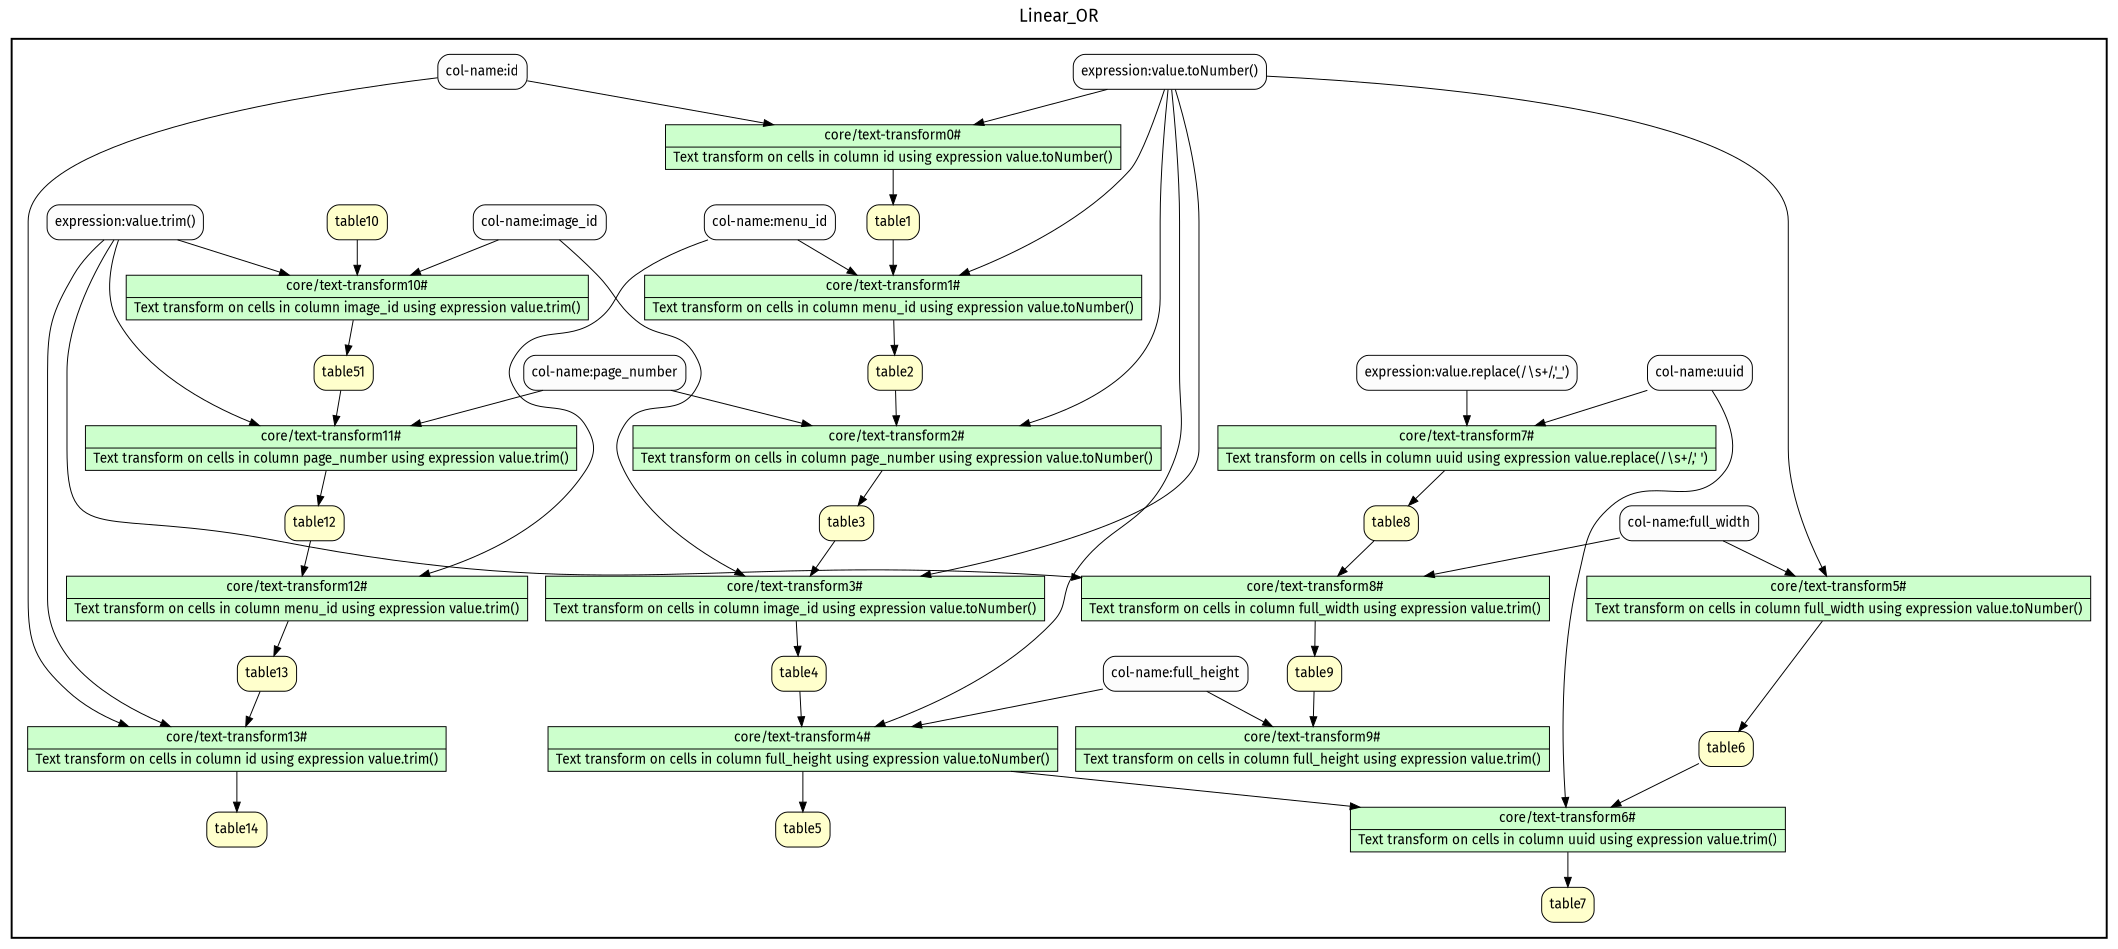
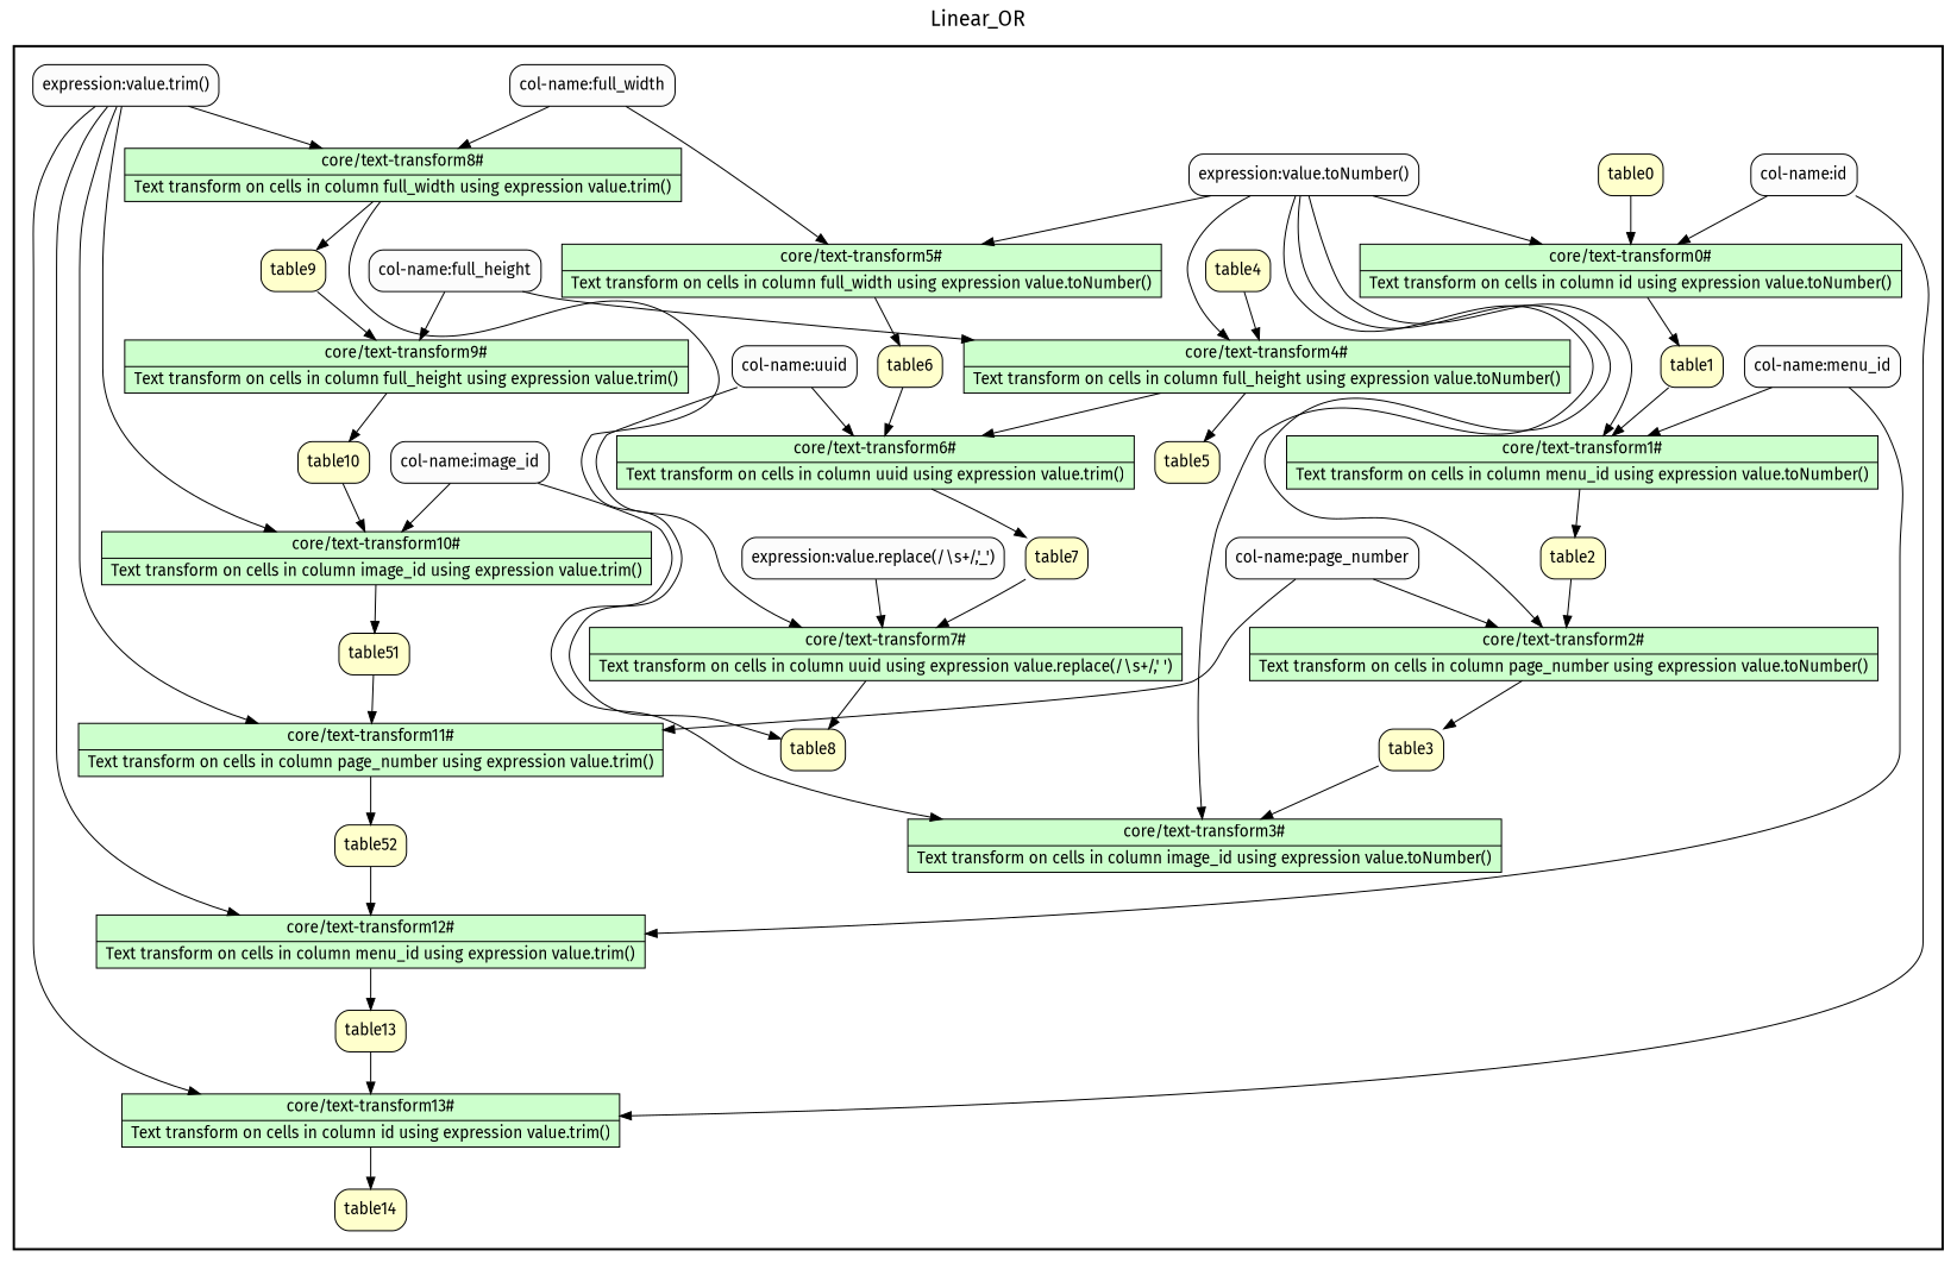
  digraph {
    fontname="Fira Sans"
    fontsize=18
    label=Linear_OR
    labelloc=t
    rankdir=TB
    node [fillcolor="#FFFFCC" fontname="Fira Sans" peripheries=1 shape=box style="rounded,filled"]
    edge [fontname="Fira Sans"]
    n1 [fillcolor="#CCFFCC" label="{<f0> core/text-transform0# |<f1> Text transform on cells in column id using expression value.toNumber()}" rankdir=LR shape=record style=filled]
    table1
    n3 [fillcolor="#CCFFCC" label="{<f0> core/text-transform1# |<f1> Text transform on cells in column menu_id using expression value.toNumber()}" rankdir=LR shape=record style=filled]
    table2
    n5 [fillcolor="#CCFFCC" label="{<f0> core/text-transform2# |<f1> Text transform on cells in column page_number using expression value.toNumber()}" rankdir=LR shape=record style=filled]
    table3
    n7 [fillcolor="#CCFFCC" label="{<f0> core/text-transform3# |<f1> Text transform on cells in column image_id using expression value.toNumber()}" rankdir=LR shape=record style=filled]
    table4
    n9 [fillcolor="#CCFFCC" label="{<f0> core/text-transform4# |<f1> Text transform on cells in column full_height using expression value.toNumber()}" rankdir=LR shape=record style=filled]
    table5
    n11 [fillcolor="#CCFFCC" label="{<f0> core/text-transform5# |<f1> Text transform on cells in column full_width using expression value.toNumber()}" rankdir=LR shape=record style=filled]
    table6
    n13 [fillcolor="#CCFFCC" label="{<f0> core/text-transform6# |<f1> Text transform on cells in column uuid using expression value.trim()}" rankdir=LR shape=record style=filled]
    table7
    n15 [fillcolor="#CCFFCC" label="{<f0> core/text-transform7# |<f1> Text transform on cells in column uuid using expression value.replace(/\\s+/,' ')}" rankdir=LR shape=record style=filled]
    table8
    n17 [fillcolor="#CCFFCC" label="{<f0> core/text-transform8# |<f1> Text transform on cells in column full_width using expression value.trim()}" rankdir=LR shape=record style=filled]
    table9
    n19 [fillcolor="#CCFFCC" label="{<f0> core/text-transform9# |<f1> Text transform on cells in column full_height using expression value.trim()}" rankdir=LR shape=record style=filled]
    table10
    n21 [fillcolor="#CCFFCC" label="{<f0> core/text-transform10# |<f1> Text transform on cells in column image_id using expression value.trim()}" rankdir=LR shape=record style=filled]
    n22 [label=table51]
    n23 [fillcolor="#CCFFCC" label="{<f0> core/text-transform11# |<f1> Text transform on cells in column page_number using expression value.trim()}" rankdir=LR shape=record style=filled]
-   table12
+   table12 [label=table52]
    n25 [fillcolor="#CCFFCC" label="{<f0> core/text-transform12# |<f1> Text transform on cells in column menu_id using expression value.trim()}" rankdir=LR shape=record style=filled]
    table13
    n27 [fillcolor="#CCFFCC" label="{<f0> core/text-transform13# |<f1> Text transform on cells in column id using expression value.trim()}" rankdir=LR shape=record style=filled]
    table14
+   table0
    "col-name:id" [fillcolor="#FCFCFC"]
    "expression:value.toNumber()" [fillcolor="#FCFCFC"]
    "col-name:menu_id" [fillcolor="#FCFCFC"]
    "col-name:page_number" [fillcolor="#FCFCFC"]
    "col-name:image_id" [fillcolor="#FCFCFC"]
    "col-name:full_height" [fillcolor="#FCFCFC"]
    "col-name:full_width" [fillcolor="#FCFCFC"]
    "col-name:uuid" [fillcolor="#FCFCFC"]
    "expression:value.trim()" [fillcolor="#FCFCFC"]
    "expression:value.replace(/\\s+/,'_')" [fillcolor="#FCFCFC"]
    subgraph cluster_1 {
      color=black
      label=""
      penwidth=2
      subgraph cluster_2 {
        color=black
        label=""
        penwidth=0
        n1
        table1
        n3
        table2
        n5
        table3
        n7
        table4
        n9
        table5
        n11
        table6
        n13
        table7
        n15
        table8
        n17
        table9
        n19
        table10
        n21
        n22
        n23
        table12
        n25
        table13
        n27
        table14
+       table0
        "col-name:id"
        "expression:value.toNumber()"
        "col-name:menu_id"
        "col-name:page_number"
        "col-name:image_id"
        "col-name:full_height"
        "col-name:full_width"
        "col-name:uuid"
        "expression:value.trim()"
        "expression:value.replace(/\\s+/,'_')"
      }
    }
    n1 -> table1
    table1 -> n3
    n3 -> table2
    table2 -> n5
    n5 -> table3
    table3 -> n7
-   n7 -> table4
    table4 -> n9
    n9 -> table5
    n9 -> n13
    n11 -> table6
    table6 -> n13
    n13 -> table7
+   table7 -> n15
    n15 -> table8
-   table8 -> n17
+   n17 -> table8
    n17 -> table9
    table9 -> n19
+   n19 -> table10
    table10 -> n21
    n21 -> n22
    n22 -> n23
    n23 -> table12
    table12 -> n25
    n25 -> table13
    table13 -> n27
    n27 -> table14
+   table0 -> n1
    "col-name:id" -> n1
    "col-name:id" -> n27
    "expression:value.toNumber()" -> n1
    "expression:value.toNumber()" -> n3
    "expression:value.toNumber()" -> n5
    "expression:value.toNumber()" -> n7
    "expression:value.toNumber()" -> n9
    "expression:value.toNumber()" -> n11
    "col-name:menu_id" -> n3
    "col-name:menu_id" -> n25
    "col-name:page_number" -> n5
    "col-name:page_number" -> n23
    "col-name:image_id" -> n7
    "col-name:image_id" -> n21
    "col-name:full_height" -> n9
    "col-name:full_height" -> n19
    "col-name:full_width" -> n11
    "col-name:full_width" -> n17
    "col-name:uuid" -> n13
    "col-name:uuid" -> n15
    "expression:value.trim()" -> n17
    "expression:value.trim()" -> n21
    "expression:value.trim()" -> n23
+   "expression:value.trim()" -> n25
    "expression:value.trim()" -> n27
    "expression:value.replace(/\\s+/,'_')" -> n15
  }
